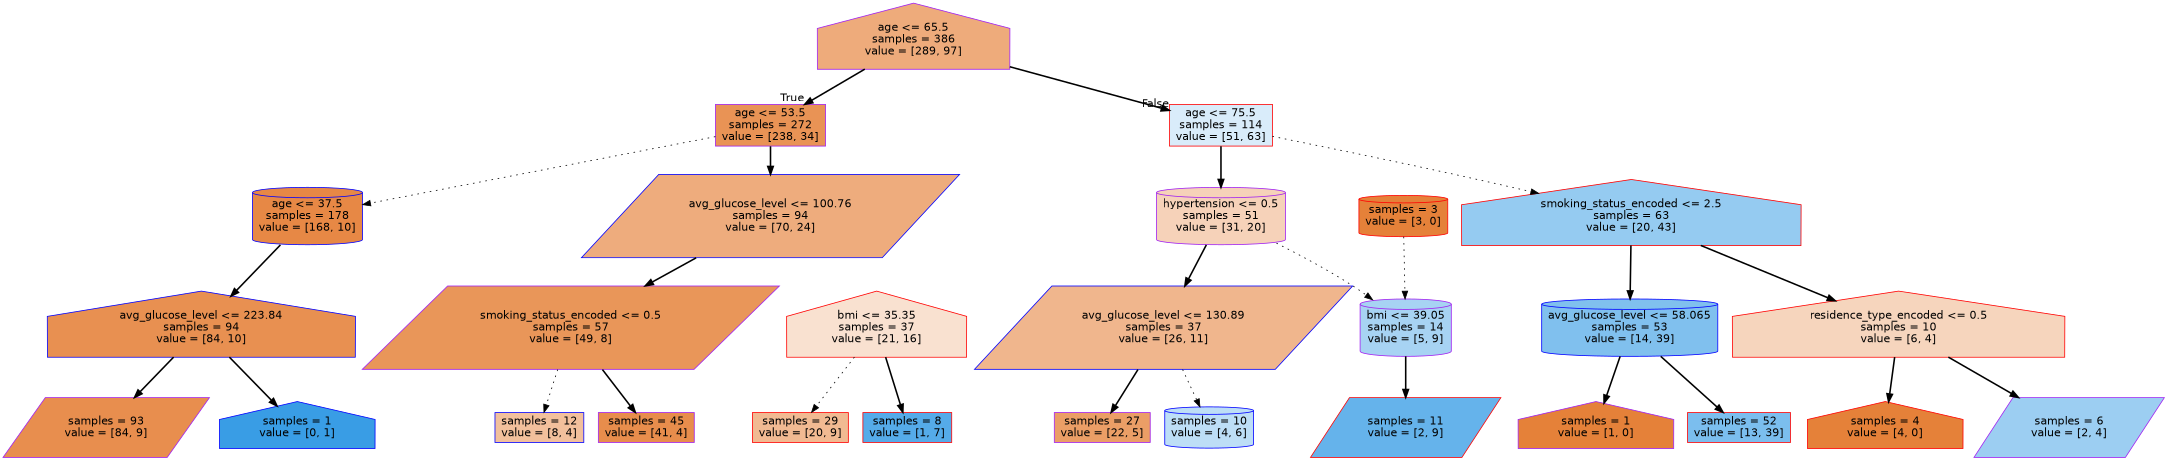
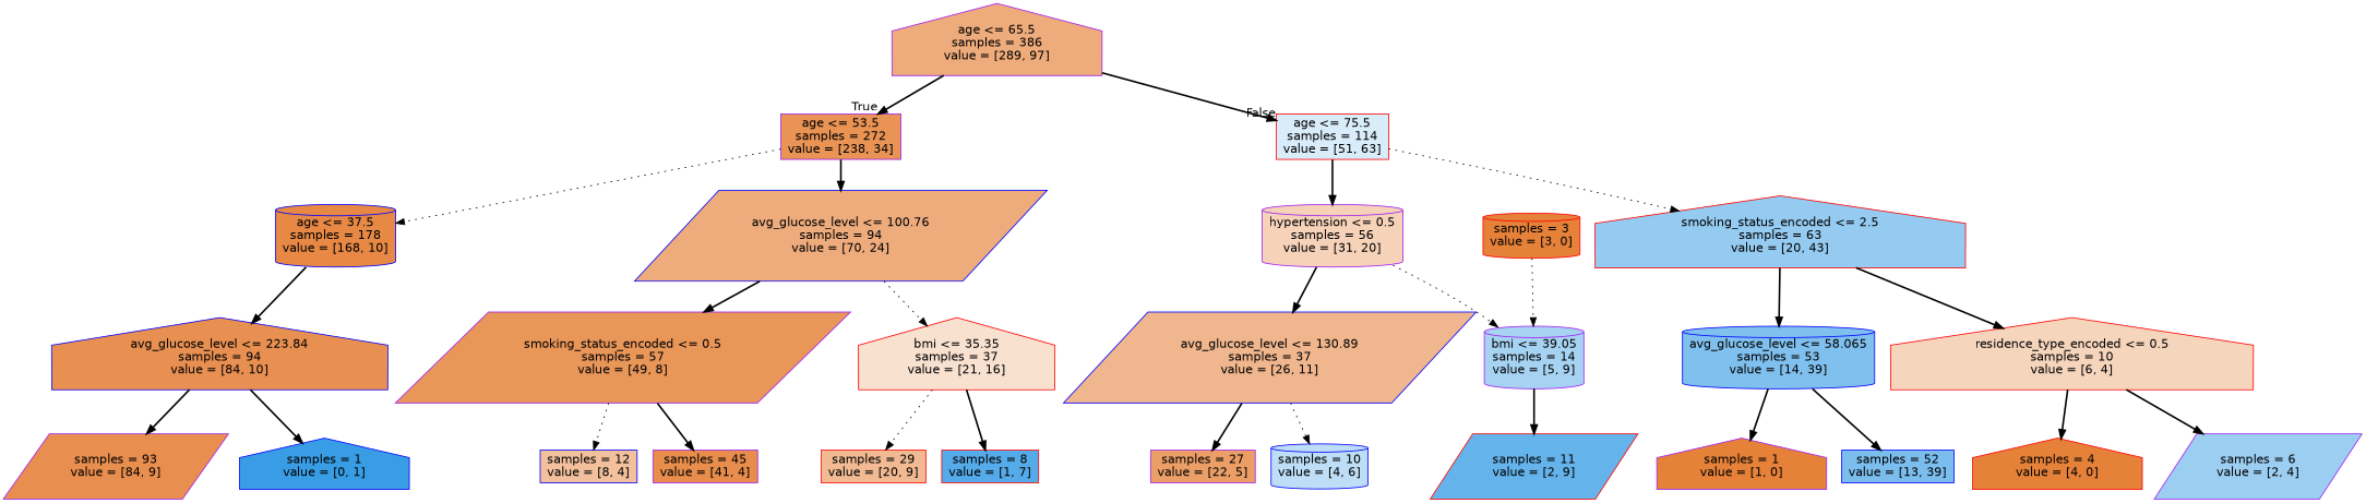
  digraph {
    node [color=purple fillcolor="#e58139" fontname=helvetica shape=house style=filled]
    edge [fontname=helvetica style=bold]
    n1 [fillcolor="#eeab7b" label="age <= 65.5\nsamples = 386\nvalue = [289, 97]"]
    n2 [fillcolor="#e99355" label="age <= 53.5\nsamples = 272\nvalue = [238, 34]" shape=box]
    n3 [color=red fillcolor="#d9ecfa" label="age <= 75.5\nsamples = 114\nvalue = [51, 63]" shape=box]
    n4 [color=blue fillcolor="#e78845" label="age <= 37.5\nsamples = 178\nvalue = [168, 10]" shape=cylinder]
    n5 [color=blue fillcolor="#eeac7d" label="avg_glucose_level <= 100.76\nsamples = 94\nvalue = [70, 24]" shape=parallelogram]
-   n6 [fillcolor="#f6d2b9" label="hypertension <= 0.5\nsamples = 51\nvalue = [31, 20]" shape=cylinder]
+   n6 [fillcolor="#f6d2b9" label="hypertension <= 0.5\nsamples = 56\nvalue = [31, 20]" shape=cylinder]
    n7 [color=red fillcolor="#95cbf1" label="smoking_status_encoded <= 2.5\nsamples = 63\nvalue = [20, 43]"]
    n8 [color=blue fillcolor="#e89051" label="avg_glucose_level <= 223.84\nsamples = 94\nvalue = [84, 10]"]
    n9 [fillcolor="#e99659" label="smoking_status_encoded <= 0.5\nsamples = 57\nvalue = [49, 8]" shape=parallelogram]
    n10 [color=red fillcolor="#f9e1d0" label="bmi <= 35.35\nsamples = 37\nvalue = [21, 16]"]
    n11 [fillcolor="#e88e4e" label="samples = 93\nvalue = [84, 9]" shape=parallelogram]
    n12 [color=blue fillcolor="#399de5" label="samples = 1\nvalue = [0, 1]"]
    n13 [color=blue fillcolor="#f2c09c" label="samples = 12\nvalue = [8, 4]" shape=box]
    n14 [fillcolor="#e88d4c" label="samples = 45\nvalue = [41, 4]" shape=box]
    n15 [color=red fillcolor="#f1ba92" label="samples = 29\nvalue = [20, 9]" shape=box]
    n16 [color=red fillcolor="#55abe9" label="samples = 8\nvalue = [1, 7]" shape=box]
    n17 [color=blue fillcolor="#f0b68d" label="avg_glucose_level <= 130.89\nsamples = 37\nvalue = [26, 11]" shape=parallelogram]
    n18 [fillcolor="#a7d3f3" label="bmi <= 39.05\nsamples = 14\nvalue = [5, 9]" shape=cylinder]
    n19 [color=blue fillcolor="#80c0ee" label="avg_glucose_level <= 58.065\nsamples = 53\nvalue = [14, 39]" shape=cylinder]
    n20 [color=red fillcolor="#f6d5bd" label="residence_type_encoded <= 0.5\nsamples = 10\nvalue = [6, 4]"]
    n21 [fillcolor="#eb9e66" label="samples = 27\nvalue = [22, 5]" shape=box]
    n22 [color=blue fillcolor="#bddef6" label="samples = 10\nvalue = [4, 6]" shape=cylinder]
    n23 [color=red fillcolor="#65b3eb" label="samples = 11\nvalue = [2, 9]" shape=parallelogram]
    n24 [color=red label="samples = 3\nvalue = [3, 0]" shape=cylinder]
    n25 [label="samples = 1\nvalue = [1, 0]"]
-   n26 [color=red fillcolor="#7bbeee" label="samples = 52\nvalue = [13, 39]" shape=box]
+   n26 [color=blue fillcolor="#7bbeee" label="samples = 52\nvalue = [13, 39]" shape=box]
    n27 [color=red label="samples = 4\nvalue = [4, 0]"]
    n28 [fillcolor="#9ccef2" label="samples = 6\nvalue = [2, 4]" shape=parallelogram]
    n1 -> n2 [headlabel=True labelangle=45 labeldistance=2.5]
    n1 -> n3 [headlabel=False labelangle=-45 labeldistance=2.5]
    n2 -> n4 [style=dotted]
    n2 -> n5
    n3 -> n6
    n3 -> n7 [style=dotted]
    n4 -> n8
    n5 -> n9
+   n5 -> n10 [style=dotted]
    n6 -> n17
    n6 -> n18 [style=dotted]
    n7 -> n19
    n7 -> n20
    n8 -> n11
    n8 -> n12
    n9 -> n13 [style=dotted]
    n9 -> n14
    n10 -> n15 [style=dotted]
    n10 -> n16
    n17 -> n21
    n17 -> n22 [style=dotted]
    n18 -> n23
    n19 -> n25
    n19 -> n26
    n20 -> n27
    n20 -> n28
    n24 -> n18 [style=dotted]
  }
